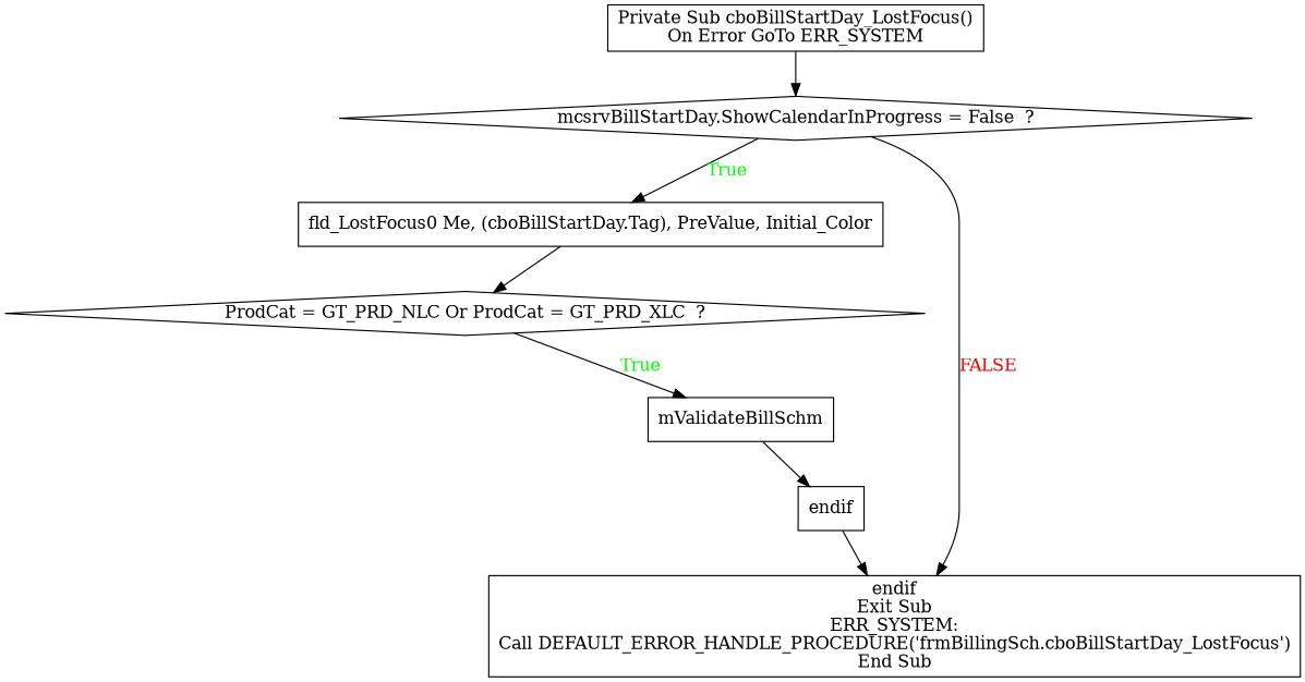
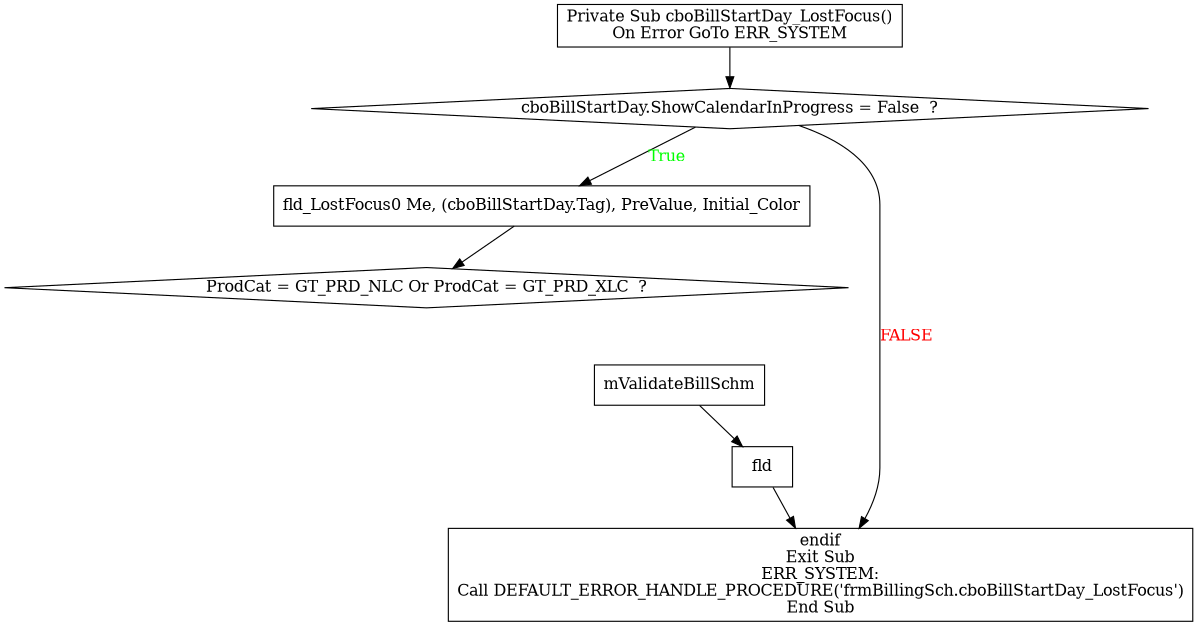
  digraph {
    node [shape=box]
    n1 [label="Private Sub cboBillStartDay_LostFocus()\nOn Error GoTo ERR_SYSTEM"]
-   n2 [label="mcsrvBillStartDay.ShowCalendarInProgress = False  ?" shape=diamond]
+   n2 [label="cboBillStartDay.ShowCalendarInProgress = False  ?" shape=diamond]
    n3 [label="fld_LostFocus0 Me, (cboBillStartDay.Tag), PreValue, Initial_Color"]
    n4 [label="endif\nExit Sub\nERR_SYSTEM:\nCall DEFAULT_ERROR_HANDLE_PROCEDURE('frmBillingSch.cboBillStartDay_LostFocus')\nEnd Sub"]
    n5 [label="ProdCat = GT_PRD_NLC Or ProdCat = GT_PRD_XLC  ?" shape=diamond]
    n6 [label=mValidateBillSchm]
-   n7 [label=endif]
+   n7 [label=fld]
    n1 -> n2
    n2 -> n3 [fontcolor=GREEN label=True]
    n2 -> n4 [fontcolor=RED label=FALSE]
    n3 -> n5
-   n5 -> n6 [fontcolor=GREEN label=True]
    n6 -> n7
    n7 -> n4
  }
